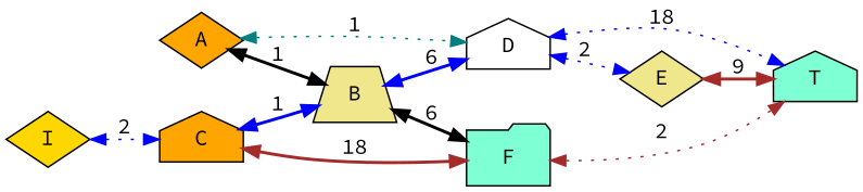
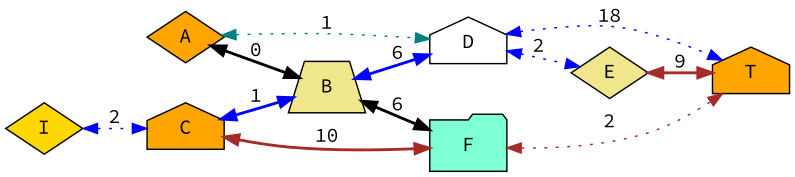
  digraph {
    fontname="Source Code Pro"
    rankdir=LR
    node [fillcolor=orange fontname="Source Code Pro" shape=house style=filled]
    edge [color=blue dir=both fontname="Source Code Pro" style=bold]
    D [fillcolor=white]
    A [shape=diamond]
    B [fillcolor=khaki shape=trapezium]
-   T [fillcolor=aquamarine]
+   T
    E [fillcolor=khaki shape=diamond]
    F [fillcolor=aquamarine shape=folder]
    I [fillcolor=gold shape=diamond]
    C
    D -> T [label=18 style=dotted]
    D -> E [label=2 style=dotted]
    A -> D [color=teal label=1 style=dotted]
-   A -> B [color=black label=1]
+   A -> B [color=black label=0]
    B -> D [label=6]
    B -> F [color=black label=6]
    E -> T [color=brown label=9]
    F -> T [color=brown label=2 style=dotted]
    I -> C [label=2 style=dotted]
    C -> B [label=1]
-   C -> F [color=brown label=18]
+   C -> F [color=brown label=10]
  }
